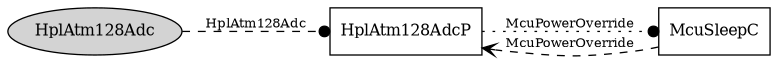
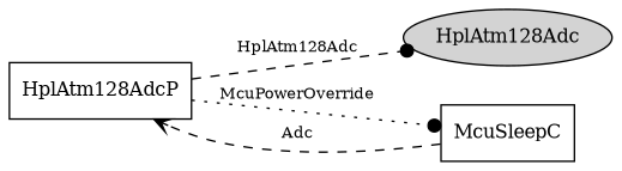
  digraph {
    rankdir=LR
    node [fontsize=12 shape=box]
    edge [arrowhead=dot fontsize=10 style=dashed]
    n1 [label=HplAtm128Adc shape=ellipse style=filled]
    HplAtm128AdcP
    McuSleepC
-   n1 -> HplAtm128AdcP [label=HplAtm128Adc]
+   HplAtm128AdcP -> n1 [label=HplAtm128Adc]
    HplAtm128AdcP -> McuSleepC [label=McuPowerOverride style=dotted]
-   McuSleepC -> HplAtm128AdcP [arrowhead=vee label=McuPowerOverride]
+   McuSleepC -> HplAtm128AdcP [arrowhead=vee label=Adc]
  }
